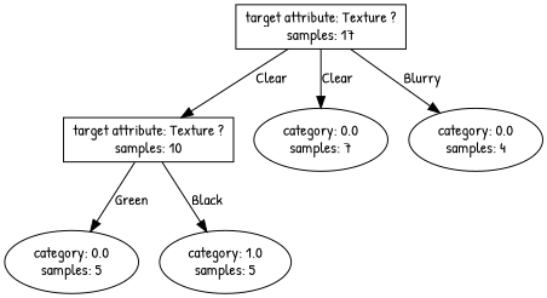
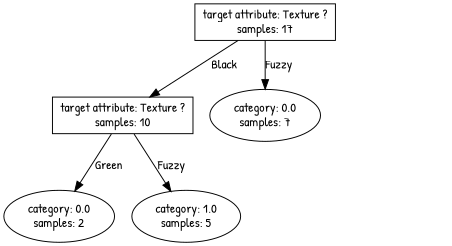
  digraph {
    fontname="Patrick Hand"
    node [fontname="Patrick Hand" shape=ellipse]
    edge [fontname="Patrick Hand"]
    n1 [label="target attribute: Texture ?\nsamples: 17" shape=box]
    n2 [label="target attribute: Texture ?\nsamples: 10" shape=box]
    n3 [label="category: 0.0\nsamples: 7"]
-   n4 [label="category: 0.0\nsamples: 4"]
-   n5 [label="category: 0.0\nsamples: 5"]
+   n5 [label="category: 0.0\nsamples: 2"]
    n6 [label="category: 1.0\nsamples: 5"]
-   n1 -> n2 [label=Clear]
-   n1 -> n3 [label=Clear]
-   n1 -> n4 [label=Blurry]
+   n1 -> n2 [label=Black]
+   n1 -> n3 [label=Fuzzy]
    n2 -> n5 [label=Green]
-   n2 -> n6 [label=Black]
+   n2 -> n6 [label=Fuzzy]
  }
